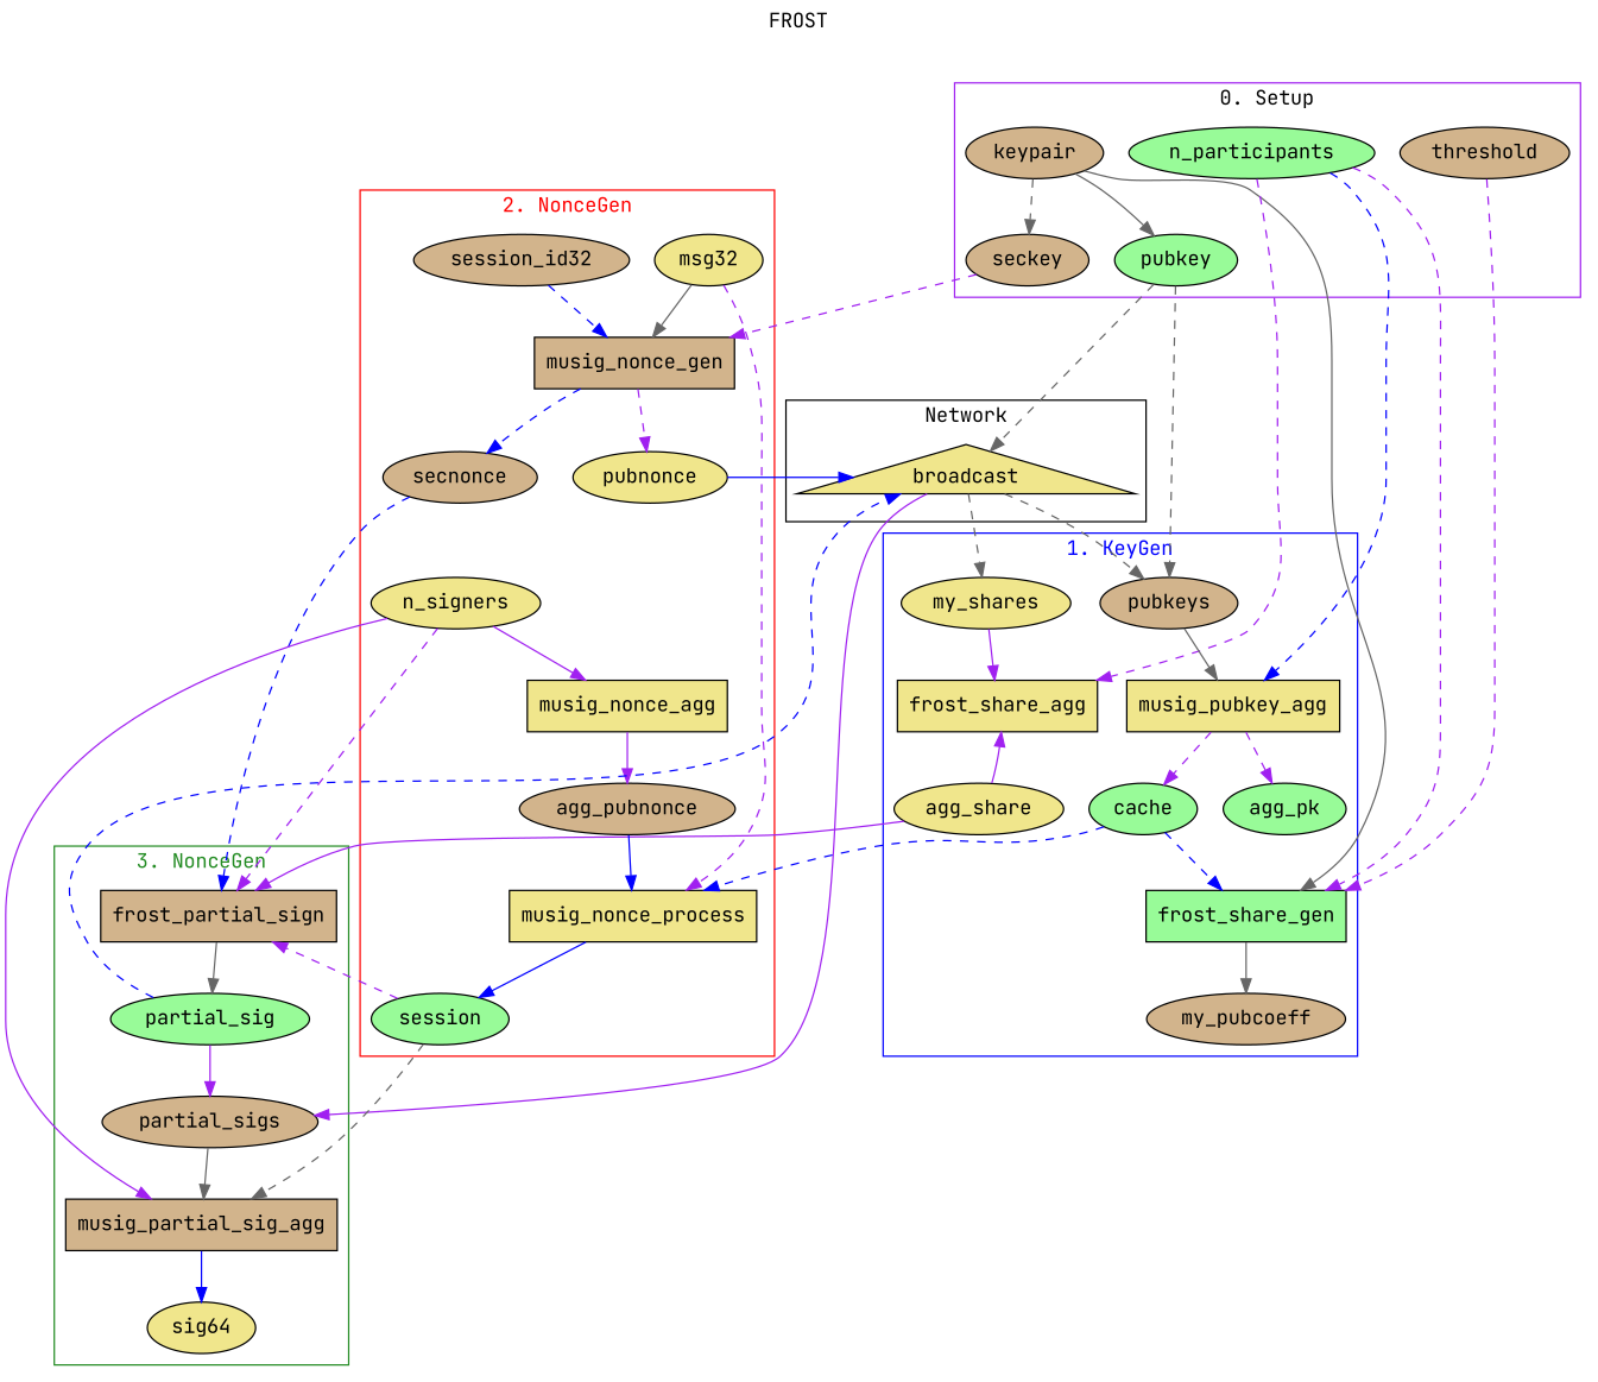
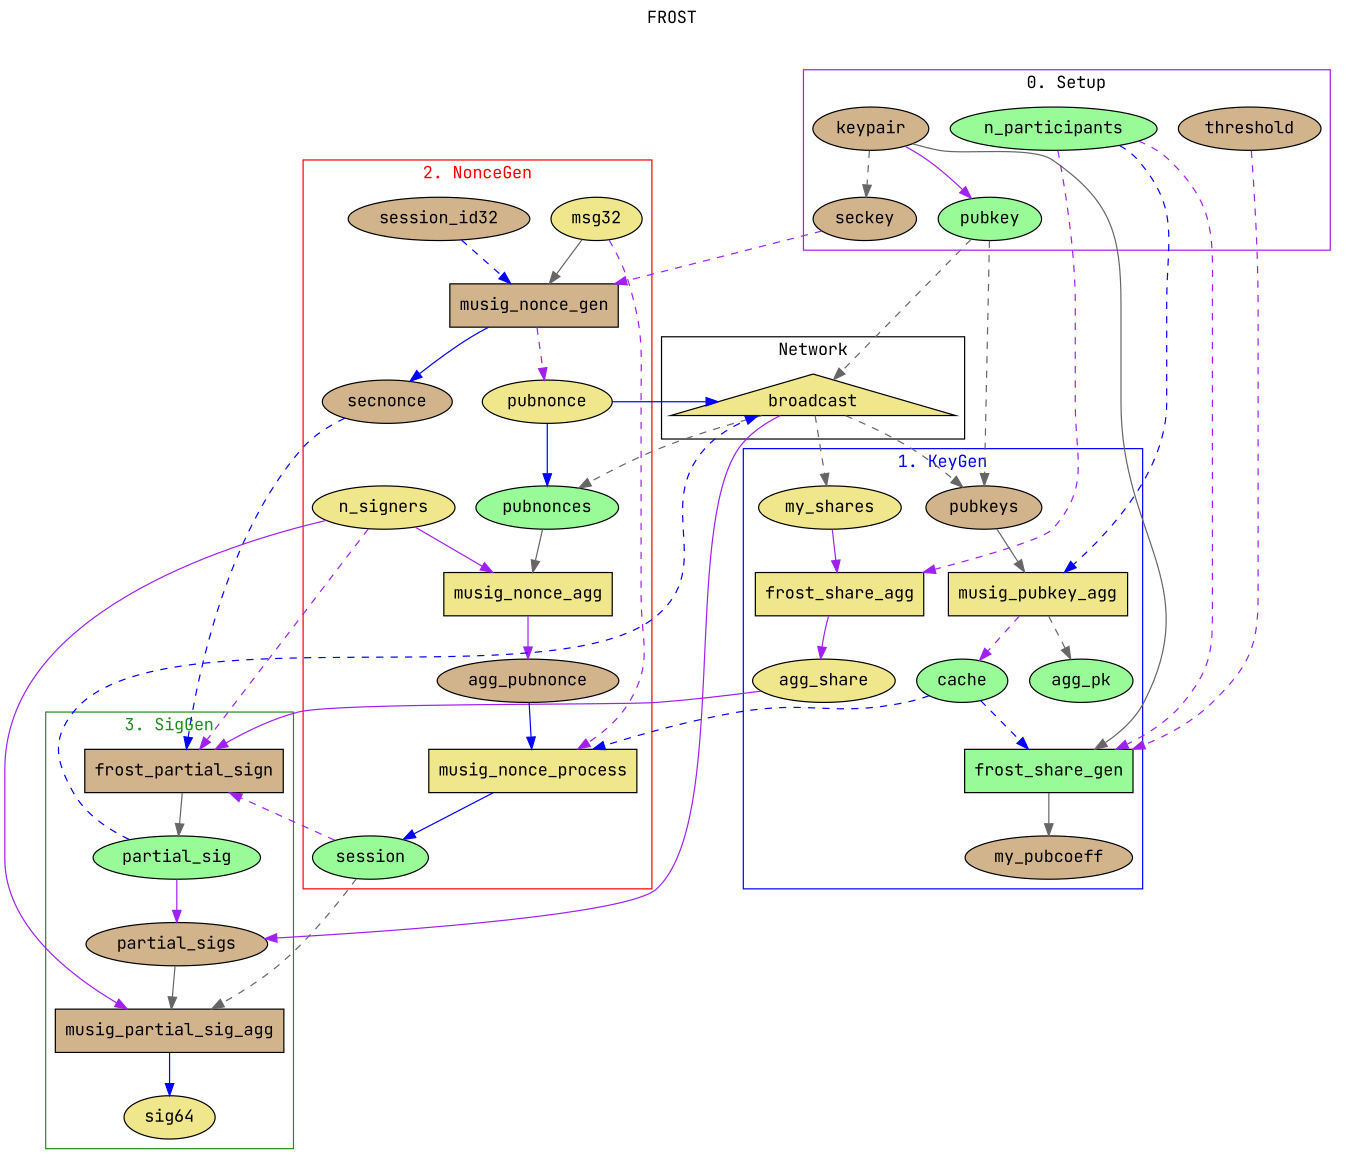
  digraph {
    fontname="JetBrains Mono"
    label=FROST
    labelloc=t
    node [fillcolor=tan fontname="JetBrains Mono" style=filled]
    edge [color=purple fontname="JetBrains Mono" style=dashed]
    pubkey [fillcolor=palegreen]
    keypair
    n_participants [fillcolor=palegreen]
    threshold
    seckey
    broadcast [fillcolor=khaki shape=triangle]
    pubkeys
    agg_pk [fillcolor=palegreen]
    cache [fillcolor=palegreen]
    musig_pubkey_agg [fillcolor=khaki shape=box]
    my_pubcoeff
    frost_share_gen [fillcolor=palegreen shape=box]
    frost_share_agg [fillcolor=khaki shape=box]
    agg_share [fillcolor=khaki]
    my_shares [fillcolor=khaki]
    musig_nonce_gen [shape=box]
    secnonce
    pubnonce [fillcolor=khaki]
+   pubnonces [fillcolor=palegreen]
    agg_pubnonce
    musig_nonce_agg [fillcolor=khaki shape=box]
    musig_nonce_process [fillcolor=khaki shape=box]
    session [fillcolor=palegreen]
    session_id32
    msg32 [fillcolor=khaki]
    n_signers [fillcolor=khaki]
    partial_sig [fillcolor=palegreen]
    frost_partial_sign [shape=box]
    musig_partial_sig_agg [shape=box]
    sig64 [fillcolor=khaki]
    partial_sigs
    subgraph cluster_1 {
      color=purple
      label="0. Setup"
      pubkey
      keypair
      n_participants
      threshold
      seckey
    }
    subgraph cluster_2 {
      label=Network
      broadcast
    }
    subgraph cluster_3 {
      color=blue
      fontcolor=blue
      label="1. KeyGen"
      pubkeys
      agg_pk
      cache
      musig_pubkey_agg
      my_pubcoeff
      frost_share_gen
      frost_share_agg
      agg_share
      my_shares
    }
    subgraph cluster_4 {
      color=red
      fontcolor=red
      label="2. NonceGen"
      musig_nonce_gen
      secnonce
      pubnonce
+     pubnonces
      agg_pubnonce
      musig_nonce_agg
      musig_nonce_process
      session
      session_id32
      msg32
      n_signers
    }
    subgraph cluster_5 {
      color=forestgreen
      fontcolor=forestgreen
-     label="3. NonceGen"
+     label="3. SigGen"
      partial_sig
      frost_partial_sign
      musig_partial_sig_agg
      sig64
      partial_sigs
    }
    pubkey -> broadcast [color=gray40]
    pubkey -> pubkeys [color=gray40]
-   keypair -> pubkey [color=gray40 style=solid]
+   keypair -> pubkey [style=solid]
    keypair -> seckey [color=gray40]
    keypair -> frost_share_gen [color=gray40 style=solid]
    n_participants -> musig_pubkey_agg [color=blue]
    n_participants -> frost_share_gen
    n_participants -> frost_share_agg
    threshold -> frost_share_gen
    seckey -> musig_nonce_gen
    broadcast -> pubkeys [color=gray40]
    broadcast -> my_shares [color=gray40]
+   broadcast -> pubnonces [color=gray40]
    broadcast -> partial_sigs [style=solid]
    pubkeys -> musig_pubkey_agg [color=gray40 style=solid]
    cache -> frost_share_gen [color=blue]
    cache -> musig_nonce_process [color=blue]
-   musig_pubkey_agg -> agg_pk
+   musig_pubkey_agg -> agg_pk [color=gray40]
    musig_pubkey_agg -> cache
    frost_share_gen -> my_pubcoeff [color=gray40 style=solid]
-   agg_share -> frost_share_agg [style=solid]
+   frost_share_agg -> agg_share [style=solid]
    agg_share -> frost_partial_sign [style=solid]
    my_shares -> frost_share_agg [style=solid]
-   musig_nonce_gen -> secnonce [color=blue]
+   musig_nonce_gen -> secnonce [color=blue style=solid]
    musig_nonce_gen -> pubnonce
    secnonce -> frost_partial_sign [color=blue]
    pubnonce -> broadcast [color=blue style=solid]
+   pubnonce -> pubnonces [color=blue style=solid]
+   pubnonces -> musig_nonce_agg [color=gray40 style=solid]
    agg_pubnonce -> musig_nonce_process [color=blue style=solid]
    musig_nonce_agg -> agg_pubnonce [style=solid]
    musig_nonce_process -> session [color=blue style=solid]
    session -> frost_partial_sign
    session -> musig_partial_sig_agg [color=gray40]
    session_id32 -> musig_nonce_gen [color=blue]
    msg32 -> musig_nonce_gen [color=gray40 style=solid]
    msg32 -> musig_nonce_process
    n_signers -> musig_nonce_agg [style=solid]
    n_signers -> frost_partial_sign
    n_signers -> musig_partial_sig_agg [style=solid]
    partial_sig -> broadcast [color=blue]
    partial_sig -> partial_sigs [style=solid]
    frost_partial_sign -> partial_sig [color=gray40 style=solid]
    musig_partial_sig_agg -> sig64 [color=blue style=solid]
    partial_sigs -> musig_partial_sig_agg [color=gray40 style=solid]
  }
